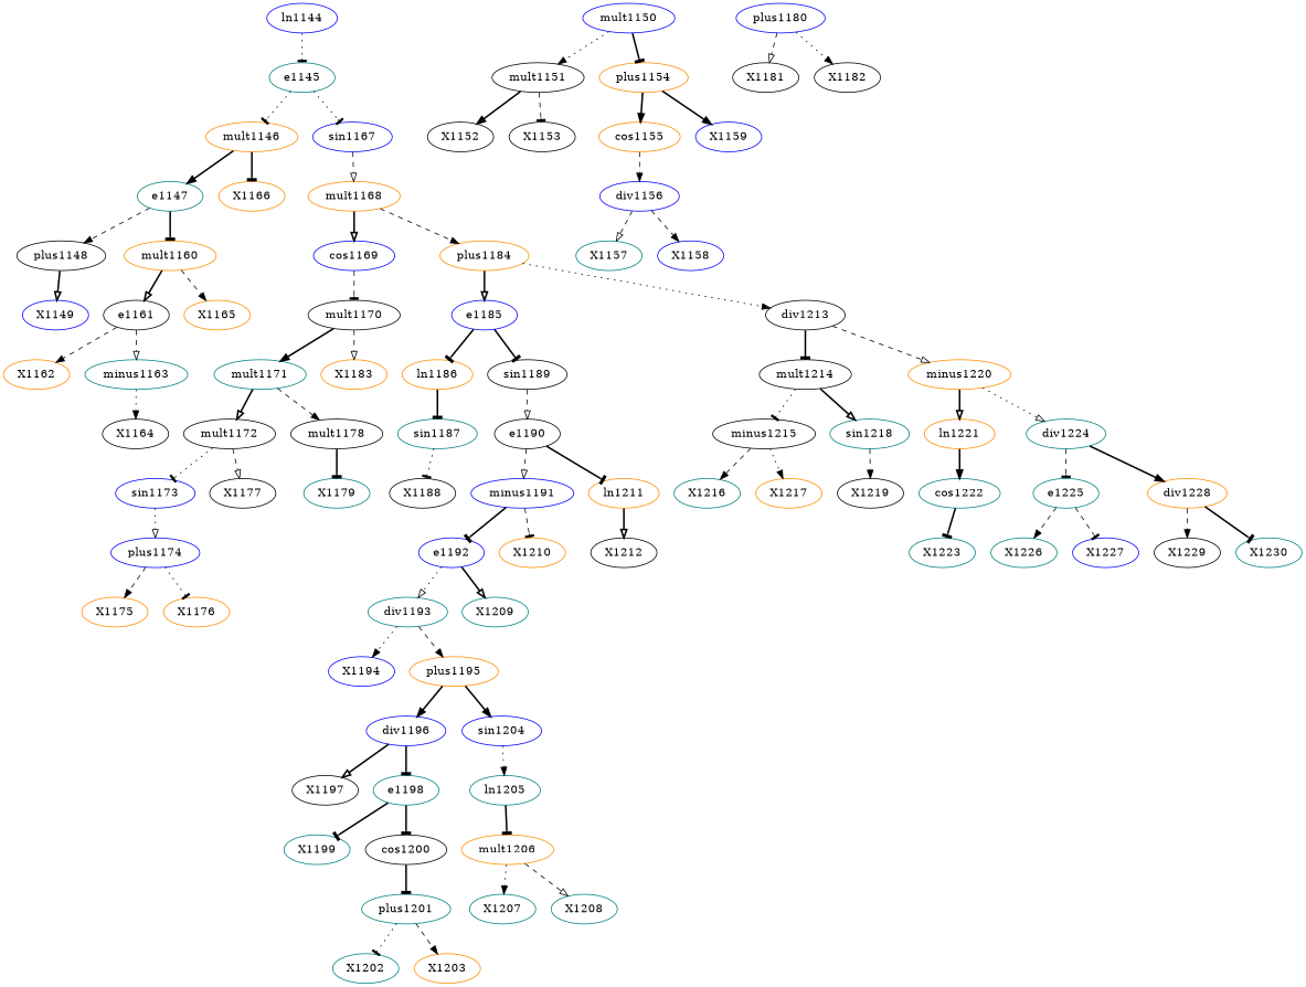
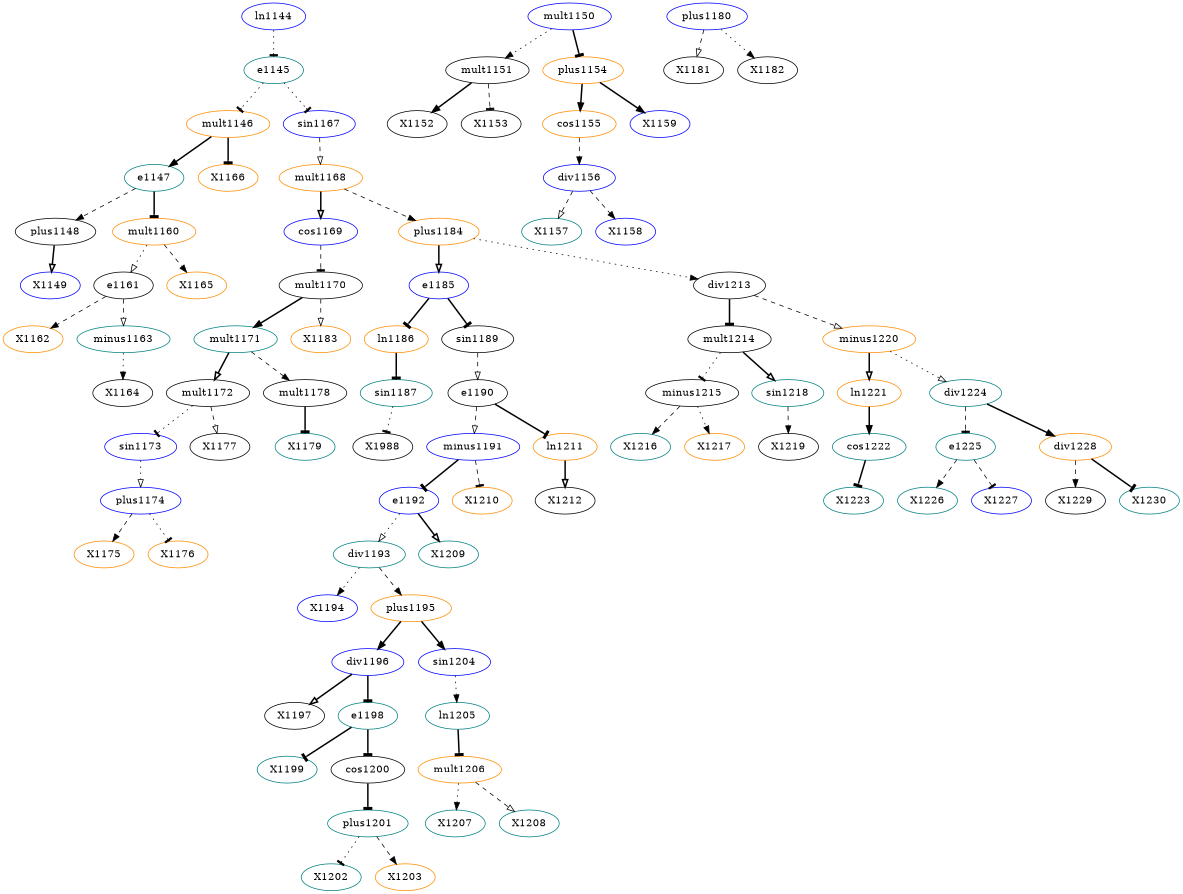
  digraph {
    node [color=teal]
    edge [arrowhead=normal style=bold]
    plus1148 [color=black]
    X1149 [color=blue]
    mult1150 [color=blue]
    mult1151 [color=black]
    plus1154 [color=darkorange]
    X1152 [color=black]
    X1153 [color=black]
    cos1155 [color=darkorange]
    X1159 [color=blue]
    div1156 [color=blue]
    X1157
    X1158 [color=blue]
    e1147
    mult1160 [color=darkorange]
    e1161 [color=black]
    X1165 [color=darkorange]
    X1162 [color=darkorange]
    n18 [label=minus1163]
    X1164 [color=black]
    mult1146 [color=darkorange]
    X1166 [color=darkorange]
    e1145
    sin1167 [color=blue]
    mult1168 [color=darkorange]
    plus1174 [color=blue]
    X1175 [color=darkorange]
    X1176 [color=darkorange]
    sin1173 [color=blue]
    mult1172 [color=black]
    X1177 [color=black]
    mult1171
    mult1178 [color=black]
    X1179
    plus1180 [color=blue]
    X1181 [color=black]
    X1182 [color=black]
    mult1170 [color=black]
    X1183 [color=darkorange]
    cos1169 [color=blue]
    plus1184 [color=darkorange]
    e1185 [color=blue]
    div1213 [color=black]
-   X1188 [color=black]
+   X1188 [color=black label=X1988]
    sin1187
    ln1186 [color=darkorange]
    sin1189 [color=black]
    e1190 [color=black]
    X1194 [color=blue]
    div1193
    plus1195 [color=darkorange]
    div1196 [color=blue]
    sin1204 [color=blue]
    X1197 [color=black]
    e1198
    X1199
    cos1200 [color=black]
    plus1201
    X1202
    X1203 [color=darkorange]
    ln1205
    mult1206 [color=darkorange]
    X1207
    X1208
    e1192 [color=blue]
    X1209
    minus1191 [color=blue]
    X1210 [color=darkorange]
    ln1211 [color=darkorange]
    X1212 [color=black]
    mult1214 [color=black]
    minus1220 [color=darkorange]
    minus1215 [color=black]
    X1216
    X1217 [color=darkorange]
    sin1218
    X1219 [color=black]
    ln1221 [color=darkorange]
    div1224
    cos1222
    X1223
    e1225
    div1228 [color=darkorange]
    X1226
    X1227 [color=blue]
    X1229 [color=black]
    X1230
    ln1144 [color=blue]
    plus1148 -> X1149 [arrowhead=onormal]
    mult1150 -> mult1151 [style=dotted]
    mult1150 -> plus1154 [arrowhead=tee]
    mult1151 -> X1152
    mult1151 -> X1153 [arrowhead=tee style=dashed]
    plus1154 -> cos1155
    plus1154 -> X1159
    cos1155 -> div1156 [style=dashed]
    div1156 -> X1157 [arrowhead=onormal style=dashed]
    div1156 -> X1158 [style=dashed]
    e1147 -> plus1148 [style=dashed]
    e1147 -> mult1160 [arrowhead=tee]
-   mult1160 -> e1161 [arrowhead=onormal]
+   mult1160 -> e1161 [arrowhead=onormal style=dotted]
    mult1160 -> X1165 [style=dashed]
    e1161 -> X1162 [style=dashed]
    e1161 -> n18 [arrowhead=onormal style=dashed]
    n18 -> X1164 [style=dotted]
    mult1146 -> e1147
    mult1146 -> X1166 [arrowhead=tee]
    e1145 -> mult1146 [arrowhead=tee style=dotted]
    e1145 -> sin1167 [arrowhead=tee style=dotted]
    sin1167 -> mult1168 [arrowhead=onormal style=dashed]
    mult1168 -> cos1169 [arrowhead=onormal]
    mult1168 -> plus1184 [style=dashed]
    plus1174 -> X1175 [style=dashed]
    plus1174 -> X1176 [arrowhead=tee style=dotted]
    sin1173 -> plus1174 [arrowhead=onormal style=dotted]
    mult1172 -> sin1173 [arrowhead=tee style=dotted]
    mult1172 -> X1177 [arrowhead=onormal style=dashed]
    mult1171 -> mult1172 [arrowhead=onormal]
    mult1171 -> mult1178 [style=dashed]
    mult1178 -> X1179 [arrowhead=tee]
    plus1180 -> X1181 [arrowhead=onormal style=dashed]
    plus1180 -> X1182 [style=dotted]
    mult1170 -> mult1171
    mult1170 -> X1183 [arrowhead=onormal style=dashed]
    cos1169 -> mult1170 [arrowhead=tee style=dashed]
    plus1184 -> e1185 [arrowhead=onormal]
    plus1184 -> div1213 [style=dotted]
    e1185 -> ln1186 [arrowhead=tee]
    e1185 -> sin1189 [arrowhead=tee]
    div1213 -> mult1214 [arrowhead=tee]
    div1213 -> minus1220 [arrowhead=onormal style=dashed]
    sin1187 -> X1188 [arrowhead=tee style=dotted]
    ln1186 -> sin1187 [arrowhead=tee]
    sin1189 -> e1190 [arrowhead=onormal style=dashed]
    e1190 -> minus1191 [arrowhead=onormal style=dashed]
    e1190 -> ln1211 [arrowhead=tee]
    div1193 -> X1194 [style=dotted]
    div1193 -> plus1195 [style=dashed]
    plus1195 -> div1196
    plus1195 -> sin1204
    div1196 -> X1197 [arrowhead=onormal]
    div1196 -> e1198 [arrowhead=tee]
    sin1204 -> ln1205 [style=dotted]
    e1198 -> X1199 [arrowhead=tee]
    e1198 -> cos1200 [arrowhead=tee]
    cos1200 -> plus1201 [arrowhead=tee]
    plus1201 -> X1202 [arrowhead=tee style=dotted]
    plus1201 -> X1203 [style=dashed]
    ln1205 -> mult1206 [arrowhead=tee]
    mult1206 -> X1207 [style=dotted]
    mult1206 -> X1208 [arrowhead=onormal style=dashed]
    e1192 -> div1193 [arrowhead=onormal style=dotted]
    e1192 -> X1209 [arrowhead=onormal]
    minus1191 -> e1192 [arrowhead=tee]
    minus1191 -> X1210 [arrowhead=tee style=dashed]
    ln1211 -> X1212 [arrowhead=onormal]
    mult1214 -> minus1215 [arrowhead=tee style=dotted]
    mult1214 -> sin1218 [arrowhead=onormal]
    minus1220 -> ln1221 [arrowhead=onormal]
    minus1220 -> div1224 [arrowhead=onormal style=dotted]
    minus1215 -> X1216 [style=dashed]
    minus1215 -> X1217 [style=dotted]
    sin1218 -> X1219 [style=dashed]
    ln1221 -> cos1222
    div1224 -> e1225 [arrowhead=tee style=dashed]
    div1224 -> div1228
    cos1222 -> X1223 [arrowhead=tee]
    e1225 -> X1226 [style=dashed]
    e1225 -> X1227 [arrowhead=tee style=dashed]
    div1228 -> X1229 [style=dashed]
    div1228 -> X1230 [arrowhead=tee]
    ln1144 -> e1145 [arrowhead=tee style=dotted]
  }
